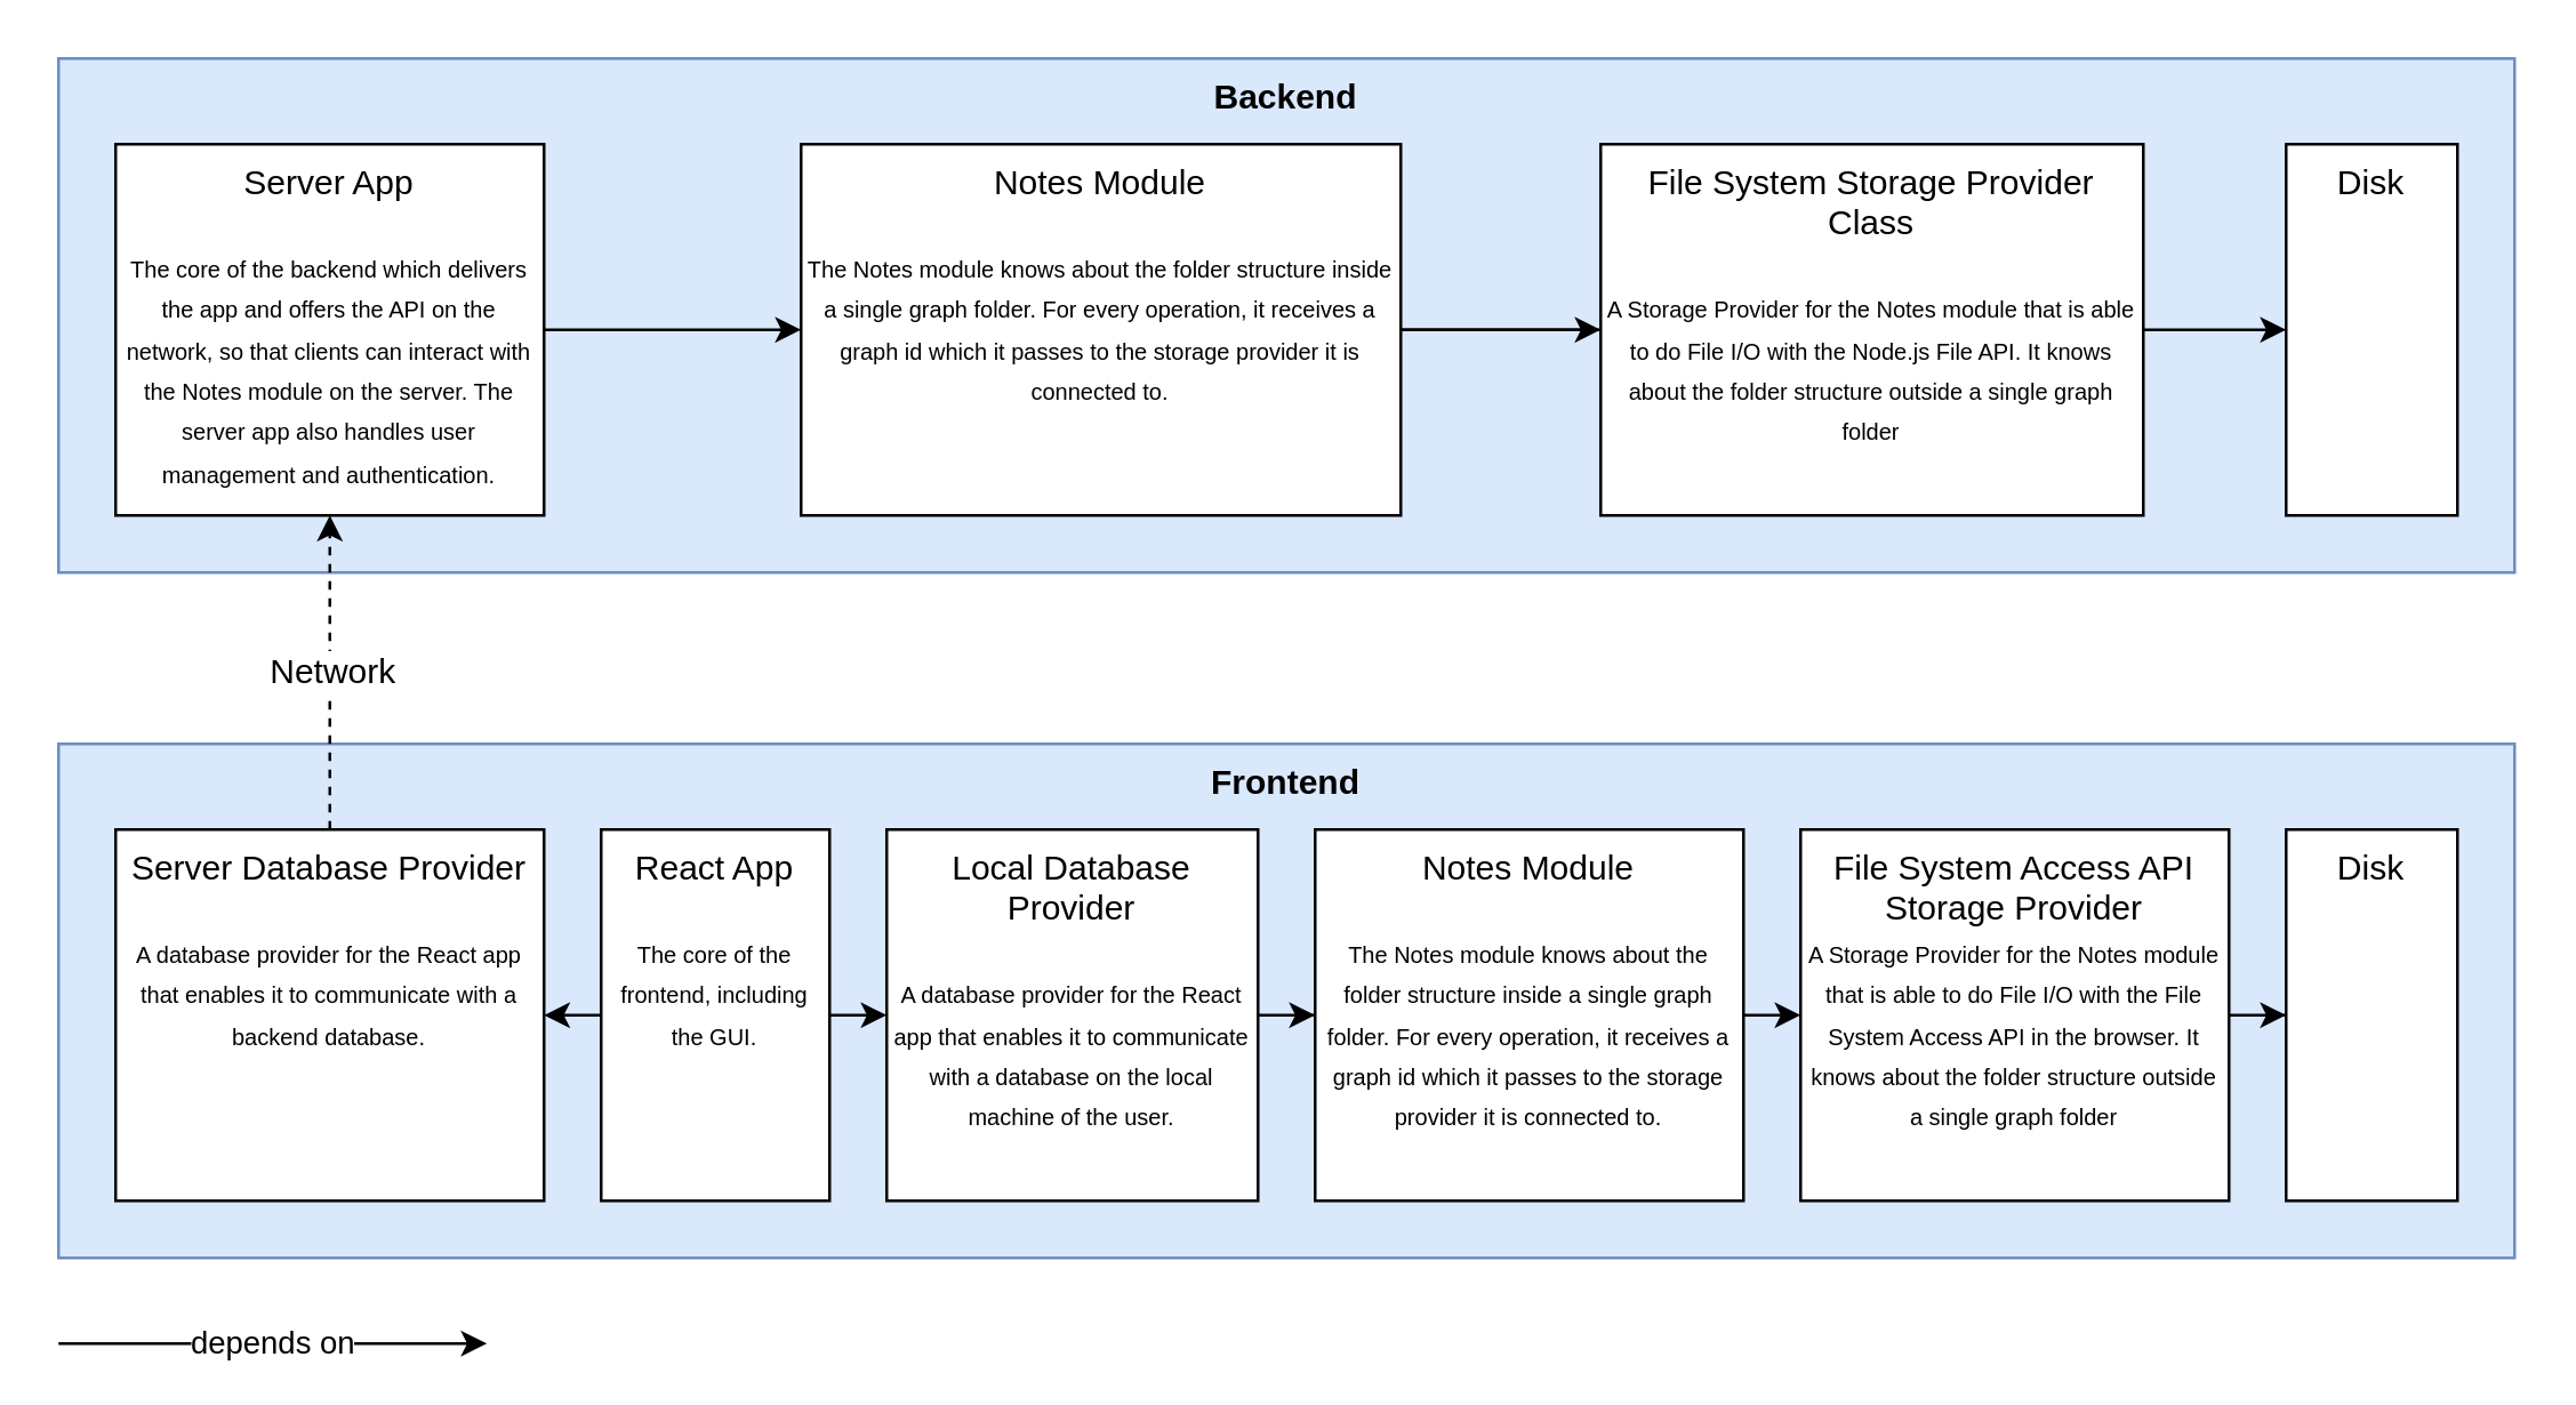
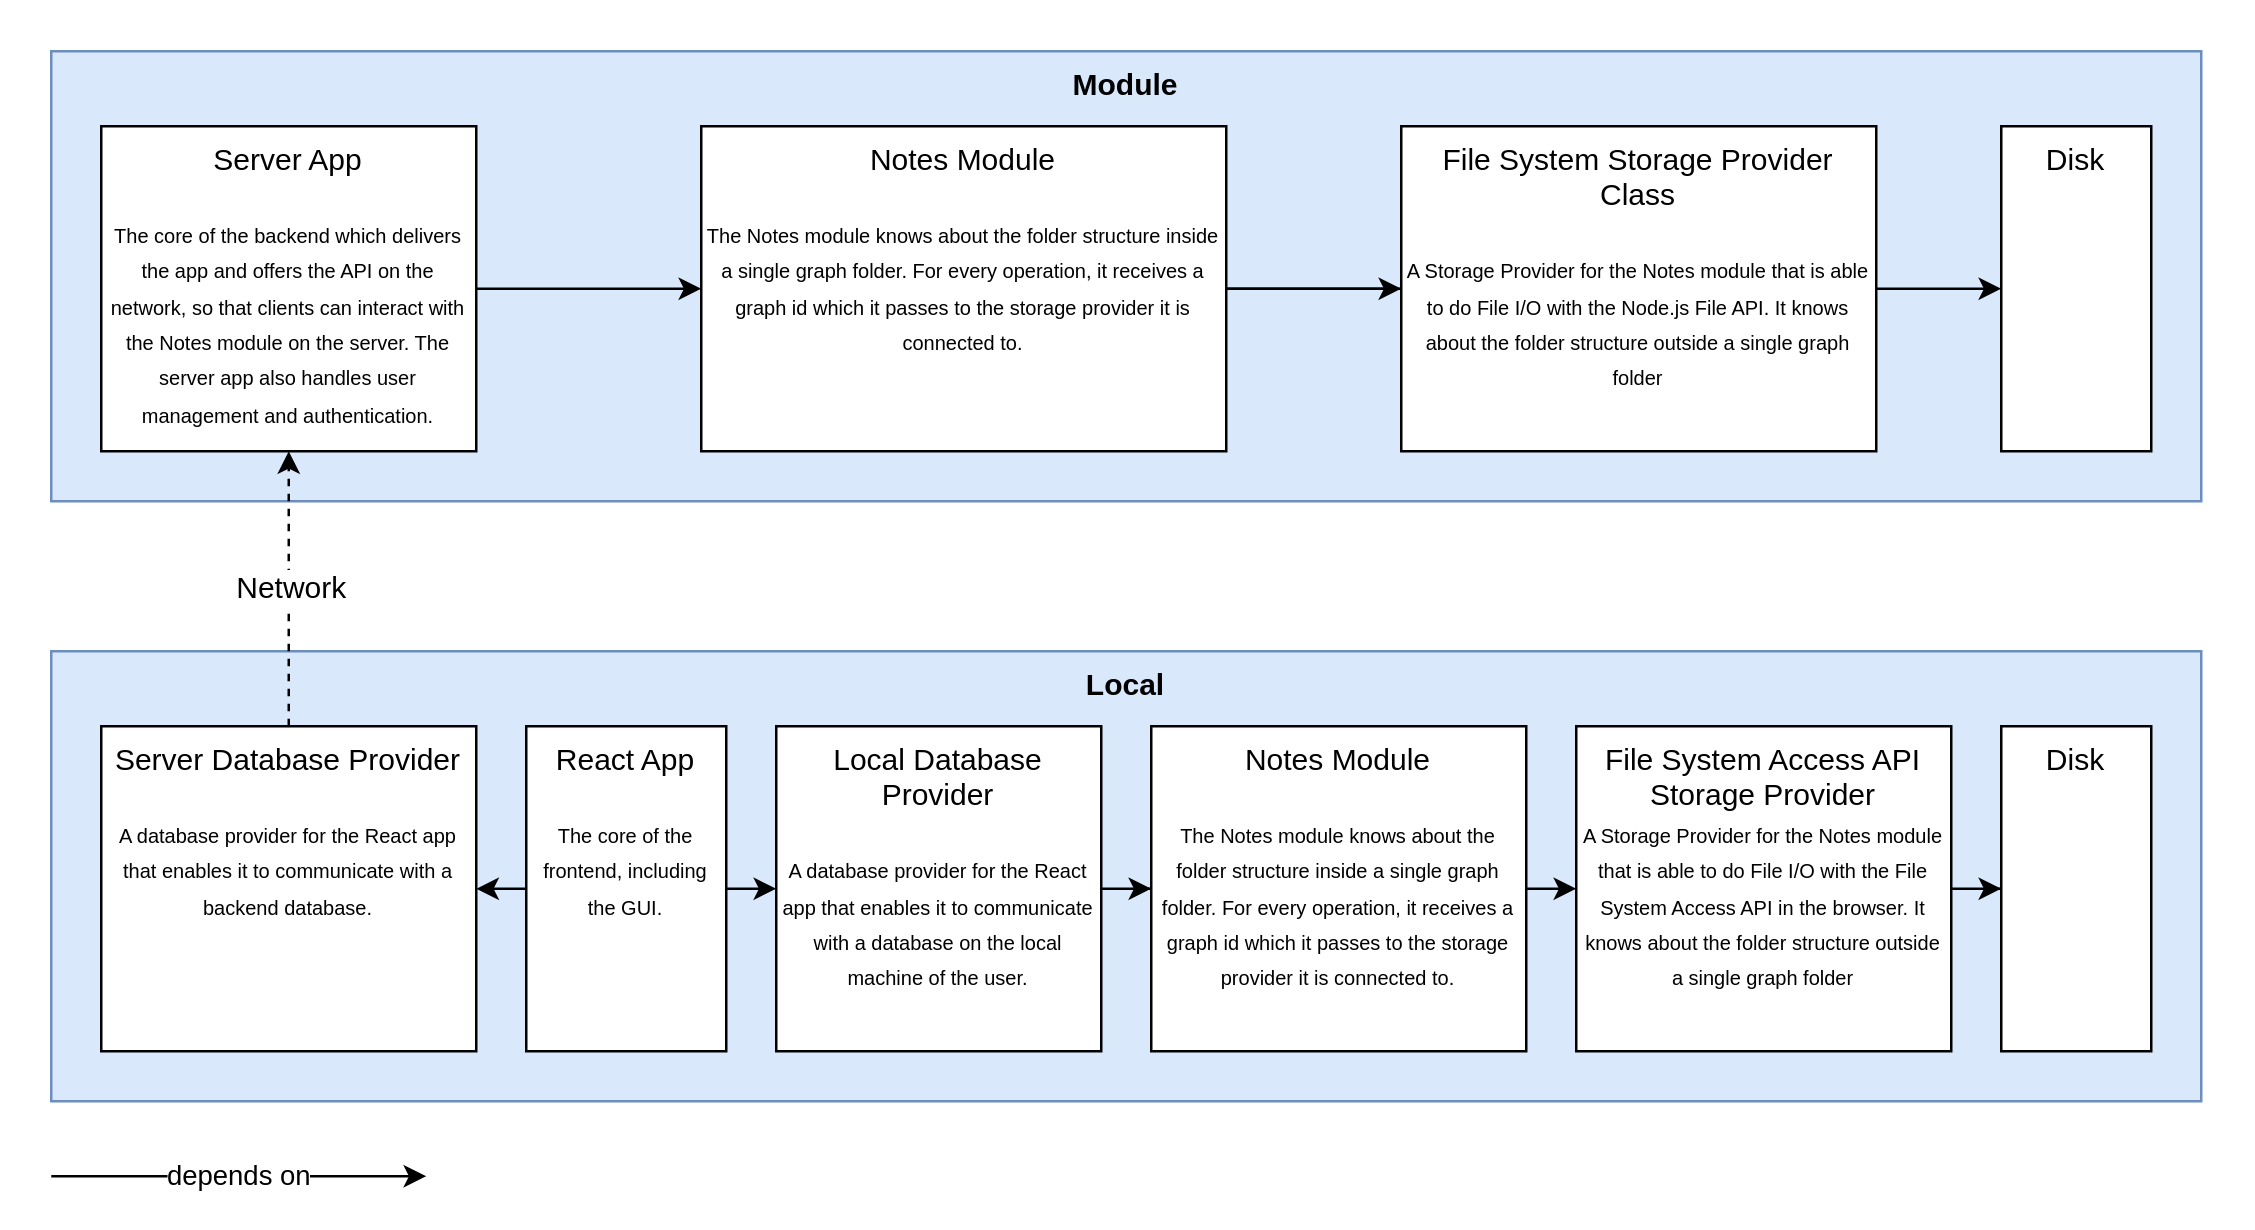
  <mxCell id="0" />
  <mxCell id="1" parent="0" />
- <mxCell id="2" value="&lt;b&gt;Frontend&lt;/b&gt;" style="rounded=0;whiteSpace=wrap;html=1;verticalAlign=top;fillColor=#dae8fc;strokeColor=#6c8ebf;" parent="1" vertex="1"><mxGeometry x="20" y="260" width="860" height="180" as="geometry" /></mxCell>
- <mxCell id="3" value="&lt;b&gt;Backend&lt;/b&gt;" style="rounded=0;whiteSpace=wrap;html=1;verticalAlign=top;fillColor=#dae8fc;strokeColor=#6c8ebf;" parent="1" vertex="1"><mxGeometry x="20" y="20" width="860" height="180" as="geometry" /></mxCell>
+ <mxCell id="2" value="&lt;b&gt;Local&lt;/b&gt;" style="rounded=0;whiteSpace=wrap;html=1;verticalAlign=top;fillColor=#dae8fc;strokeColor=#6c8ebf;" parent="1" vertex="1"><mxGeometry x="20" y="260" width="860" height="180" as="geometry" /></mxCell>
+ <mxCell id="3" value="&lt;b&gt;Module&lt;/b&gt;" style="rounded=0;whiteSpace=wrap;html=1;verticalAlign=top;fillColor=#dae8fc;strokeColor=#6c8ebf;" parent="1" vertex="1"><mxGeometry x="20" y="20" width="860" height="180" as="geometry" /></mxCell>
  <mxCell id="4" style="edgeStyle=orthogonalEdgeStyle;rounded=0;orthogonalLoop=1;jettySize=auto;html=1;startArrow=none;" parent="1" source="23" target="15" edge="1"><mxGeometry relative="1" as="geometry"><mxPoint x="470" y="115" as="sourcePoint" /></mxGeometry></mxCell>
  <mxCell id="5" style="edgeStyle=orthogonalEdgeStyle;rounded=0;orthogonalLoop=1;jettySize=auto;html=1;fontSize=8;" parent="1" source="25" target="23" edge="1"><mxGeometry relative="1" as="geometry"><mxPoint y="115" as="targetPoint" x="340" /></mxGeometry></mxCell>
  <mxCell id="6" style="edgeStyle=orthogonalEdgeStyle;rounded=0;orthogonalLoop=1;jettySize=auto;html=1;entryX=0.5;entryY=1;entryDx=0;entryDy=0;fontSize=8;dashed=1;exitX=0.5;exitY=0;exitDx=0;exitDy=0;" parent="1" source="21" target="18" edge="1"><mxGeometry relative="1" as="geometry"><mxPoint x="110.034" y="290" as="sourcePoint" /><mxPoint x="110" y="190" as="targetPoint" /></mxGeometry></mxCell>
  <mxCell id="7" value="Network" style="edgeLabel;html=1;align=center;verticalAlign=middle;resizable=0;points=[];fontSize=12;" parent="6" vertex="1" connectable="0"><mxGeometry x="0.013" relative="1" as="geometry"><mxPoint as="offset" /></mxGeometry></mxCell>
  <mxCell id="8" style="edgeStyle=orthogonalEdgeStyle;rounded=0;orthogonalLoop=1;jettySize=auto;html=1;entryX=0;entryY=0.5;entryDx=0;entryDy=0;fontSize=8;" parent="1" source="9" target="11" edge="1"><mxGeometry relative="1" as="geometry" /></mxCell>
  <mxCell id="9" value="Local Database Provider&lt;br&gt;&lt;br&gt;&lt;span style=&quot;font-size: 8px&quot;&gt;A database provider for the React app that enables it to communicate with a database on the local machine of the user.&lt;/span&gt;&lt;br&gt;" style="whiteSpace=wrap;html=1;aspect=fixed;verticalAlign=top;" parent="1" vertex="1"><mxGeometry x="310" y="290" width="130" height="130" as="geometry" /></mxCell>
  <mxCell id="10" style="edgeStyle=none;rounded=0;orthogonalLoop=1;jettySize=auto;html=1;entryX=0;entryY=0.5;entryDx=0;entryDy=0;" parent="1" source="11" target="20" edge="1"><mxGeometry relative="1" as="geometry" /></mxCell>
  <mxCell id="11" value="Notes Module&lt;br&gt;&lt;br&gt;&lt;font style=&quot;font-size: 8px&quot;&gt;The Notes module knows about the folder structure inside a single graph folder. For every operation, it receives a graph id which it passes to the storage provider it is connected to.&lt;/font&gt;" style="rounded=0;whiteSpace=wrap;html=1;verticalAlign=top;" parent="1" vertex="1"><mxGeometry x="460" y="290" width="150" height="130" as="geometry" /></mxCell>
  <mxCell id="12" style="rounded=0;orthogonalLoop=1;jettySize=auto;html=1;" parent="1" source="14" target="9" edge="1"><mxGeometry relative="1" as="geometry" /></mxCell>
  <mxCell id="13" style="edgeStyle=none;rounded=0;orthogonalLoop=1;jettySize=auto;html=1;entryX=1;entryY=0.5;entryDx=0;entryDy=0;" parent="1" source="14" target="21" edge="1"><mxGeometry relative="1" as="geometry" /></mxCell>
  <mxCell id="14" value="&lt;span&gt;React App&lt;/span&gt;&lt;br&gt;&lt;br&gt;&lt;font style=&quot;font-size: 8px&quot;&gt;The core of the frontend, including the GUI.&lt;/font&gt;" style="rounded=0;whiteSpace=wrap;html=1;verticalAlign=top;" parent="1" vertex="1"><mxGeometry x="210" y="290" width="80" height="130" as="geometry" /></mxCell>
  <mxCell id="15" value="Disk" style="rounded=0;whiteSpace=wrap;html=1;verticalAlign=top;" parent="1" vertex="1"><mxGeometry x="800" y="50" width="60" height="130" as="geometry" /></mxCell>
  <mxCell id="16" value="Disk" style="rounded=0;whiteSpace=wrap;html=1;verticalAlign=top;" parent="1" vertex="1"><mxGeometry x="800" y="290" width="60" height="130" as="geometry" /></mxCell>
  <mxCell id="17" style="edgeStyle=orthogonalEdgeStyle;rounded=0;orthogonalLoop=1;jettySize=auto;html=1;entryX=0;entryY=0.5;entryDx=0;entryDy=0;" parent="1" source="18" target="25" edge="1"><mxGeometry relative="1" as="geometry" /></mxCell>
  <mxCell id="18" value="Server App&lt;br&gt;&lt;br&gt;&lt;font style=&quot;font-size: 8px&quot;&gt;The core of the backend which delivers the app and offers the API on the network, so that clients can interact with the Notes module on the server. The server app also handles user management and authentication.&lt;/font&gt;" style="rounded=0;whiteSpace=wrap;html=1;verticalAlign=top;" parent="1" vertex="1"><mxGeometry x="40" y="50" width="150" height="130" as="geometry" /></mxCell>
  <mxCell id="19" style="edgeStyle=orthogonalEdgeStyle;rounded=0;orthogonalLoop=1;jettySize=auto;html=1;" parent="1" source="20" target="16" edge="1"><mxGeometry relative="1" as="geometry" /></mxCell>
  <mxCell id="20" value="File System Access API Storage Provider&lt;br&gt;&lt;span style=&quot;font-size: 8px&quot;&gt;A Storage Provider for the Notes module that is able to do File I/O with the File System Access API in the browser. It knows about the folder structure outside a single graph folder&lt;/span&gt;" style="rounded=0;whiteSpace=wrap;html=1;verticalAlign=top;" parent="1" vertex="1"><mxGeometry x="630" y="290" width="150" height="130" as="geometry" /></mxCell>
  <mxCell id="21" value="Server Database Provider&lt;br&gt;&lt;br&gt;&lt;font style=&quot;font-size: 8px&quot;&gt;A database provider for the React app that enables it to communicate with a backend database.&lt;/font&gt;" style="rounded=0;whiteSpace=wrap;html=1;verticalAlign=top;" parent="1" vertex="1"><mxGeometry x="40" y="290" width="150" height="130" as="geometry" /></mxCell>
  <mxCell id="22" value="depends on" style="endArrow=classic;html=1;rounded=0;" parent="1" edge="1"><mxGeometry width="50" height="50" relative="1" as="geometry"><mxPoint x="20" y="470" as="sourcePoint" /><mxPoint x="170" y="470" as="targetPoint" /></mxGeometry></mxCell>
  <mxCell id="23" value="&lt;span&gt;File System Storage Provider Class&lt;/span&gt;&lt;br&gt;&lt;br&gt;&lt;font style=&quot;font-size: 8px&quot;&gt;A Storage Provider for the Notes module that is able to do File I/O with the Node.js File API. It knows about the folder structure outside a single graph folder&lt;/font&gt;" style="rounded=0;whiteSpace=wrap;html=1;verticalAlign=top;" parent="1" vertex="1"><mxGeometry x="560" y="50" width="190" height="130" as="geometry" /></mxCell>
  <mxCell id="24" value="" style="edgeStyle=orthogonalEdgeStyle;rounded=0;orthogonalLoop=1;jettySize=auto;html=1;endArrow=none;startArrow=none;" parent="1" source="25" target="23" edge="1"><mxGeometry relative="1" as="geometry"><mxPoint x="470" y="115" as="sourcePoint" /><mxPoint x="800" y="115" as="targetPoint" /></mxGeometry></mxCell>
  <mxCell id="25" value="Notes Module&lt;br&gt;&lt;br&gt;&lt;span style=&quot;font-size: 8px&quot;&gt;The Notes module knows about the folder structure inside a single graph folder. For every operation, it receives a graph id which it passes to the storage provider it is connected to.&lt;/span&gt;" style="rounded=0;whiteSpace=wrap;html=1;verticalAlign=top;" parent="1" vertex="1"><mxGeometry x="280" y="50" width="210" height="130" as="geometry" /></mxCell>
